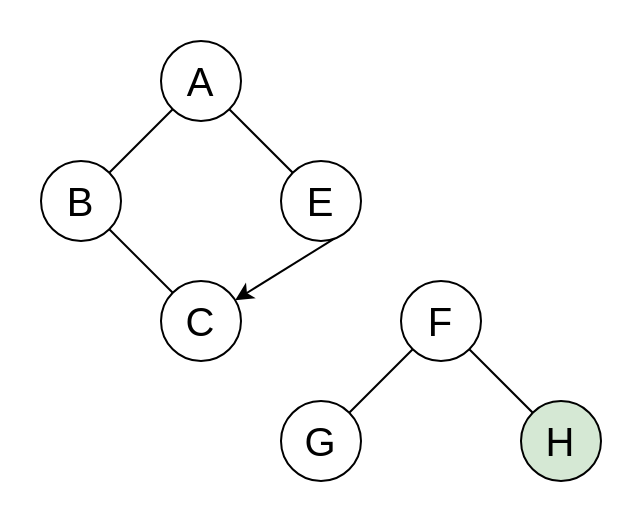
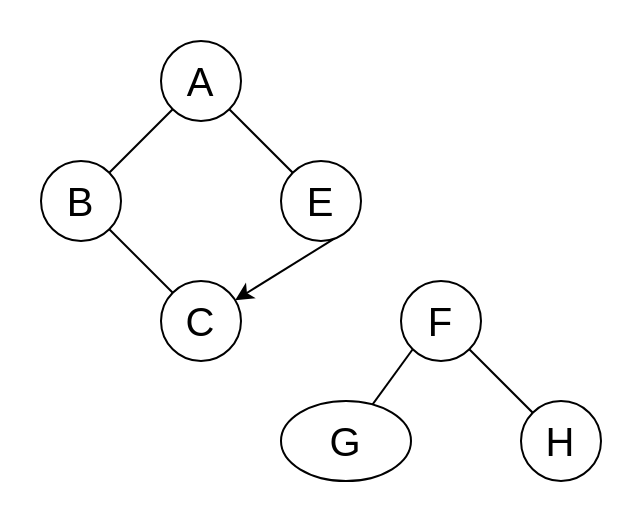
  <mxCell id="0" />
  <mxCell id="1" parent="0" />
  <mxCell id="2" style="edgeStyle=none;rounded=0;orthogonalLoop=1;jettySize=auto;html=1;exitX=0;exitY=1;exitDx=0;exitDy=0;entryX=0.5;entryY=0.5;entryDx=0;entryDy=0;entryPerimeter=0;fontSize=20;" edge="1" parent="1" source="12" target="14"><mxGeometry relative="1" as="geometry"><mxPoint x="214.142" y="180.002" as="sourcePoint" /><mxPoint x="260" y="225.86" as="targetPoint" /></mxGeometry></mxCell>
  <mxCell id="3" style="edgeStyle=none;rounded=0;orthogonalLoop=1;jettySize=auto;html=1;exitX=0;exitY=1;exitDx=0;exitDy=0;entryX=0.5;entryY=0.5;entryDx=0;entryDy=0;entryPerimeter=0;fontSize=20;" edge="1" parent="1" source="5" target="7"><mxGeometry relative="1" as="geometry" /></mxCell>
  <mxCell id="4" style="edgeStyle=none;rounded=0;orthogonalLoop=1;jettySize=auto;html=1;exitX=1;exitY=1;exitDx=0;exitDy=0;entryX=0.5;entryY=0.5;entryDx=0;entryDy=0;entryPerimeter=0;fontSize=20;" edge="1" parent="1" source="5" target="9"><mxGeometry relative="1" as="geometry" /></mxCell>
  <mxCell id="5" value="A" style="ellipse;whiteSpace=wrap;html=1;aspect=fixed;fontSize=20;" vertex="1" parent="1"><mxGeometry x="80" y="20" width="40" height="40" as="geometry" /></mxCell>
  <mxCell id="6" style="edgeStyle=none;rounded=0;orthogonalLoop=1;jettySize=auto;html=1;exitX=1;exitY=1;exitDx=0;exitDy=0;entryX=0.5;entryY=0.5;entryDx=0;entryDy=0;entryPerimeter=0;fontSize=20;" edge="1" parent="1" source="7" target="10"><mxGeometry relative="1" as="geometry" /></mxCell>
  <mxCell id="7" value="B" style="ellipse;whiteSpace=wrap;html=1;aspect=fixed;fontSize=20;" vertex="1" parent="1"><mxGeometry x="20" y="80" width="40" height="40" as="geometry" /></mxCell>
  <mxCell id="8" style="edgeStyle=none;rounded=0;orthogonalLoop=1;jettySize=auto;html=1;exitX=1;exitY=1;exitDx=0;exitDy=0;fontSize=20;" edge="1" parent="1" source="9" target="10"><mxGeometry relative="1" as="geometry" /></mxCell>
  <mxCell id="9" value="E" style="ellipse;whiteSpace=wrap;html=1;aspect=fixed;fontSize=20;" vertex="1" parent="1"><mxGeometry x="140" y="80" width="40" height="40" as="geometry" /></mxCell>
  <mxCell id="10" value="C" style="ellipse;whiteSpace=wrap;html=1;aspect=fixed;fontSize=20;" vertex="1" parent="1"><mxGeometry x="80" y="140" width="40" height="40" as="geometry" /></mxCell>
  <mxCell id="11" style="edgeStyle=none;rounded=0;orthogonalLoop=1;jettySize=auto;html=1;exitX=1;exitY=1;exitDx=0;exitDy=0;entryX=0.5;entryY=0.5;entryDx=0;entryDy=0;entryPerimeter=0;fontSize=20;" edge="1" parent="1" source="12" target="13"><mxGeometry relative="1" as="geometry" /></mxCell>
  <mxCell id="12" value="F" style="ellipse;whiteSpace=wrap;html=1;aspect=fixed;fontSize=20;" vertex="1" parent="1"><mxGeometry x="200" y="140" width="40" height="40" as="geometry" /></mxCell>
- <mxCell id="13" value="H" style="ellipse;whiteSpace=wrap;html=1;aspect=fixed;fontSize=20;fillColor=#d5e8d4;" vertex="1" parent="1"><mxGeometry x="260" y="200" width="40" height="40" as="geometry" /></mxCell>
- <mxCell id="14" value="G" style="ellipse;whiteSpace=wrap;html=1;aspect=fixed;fontSize=20;" vertex="1" parent="1"><mxGeometry x="140" y="200" width="40" height="40" as="geometry" /></mxCell>
+ <mxCell id="13" value="H" style="ellipse;whiteSpace=wrap;html=1;aspect=fixed;fontSize=20;" vertex="1" parent="1"><mxGeometry x="260" y="200" width="40" height="40" as="geometry" /></mxCell>
+ <mxCell id="14" value="G" style="ellipse;whiteSpace=wrap;html=1;aspect=fixed;fontSize=20;" vertex="1" parent="1"><mxGeometry x="140" y="200" width="65" height="40" as="geometry" /></mxCell>
